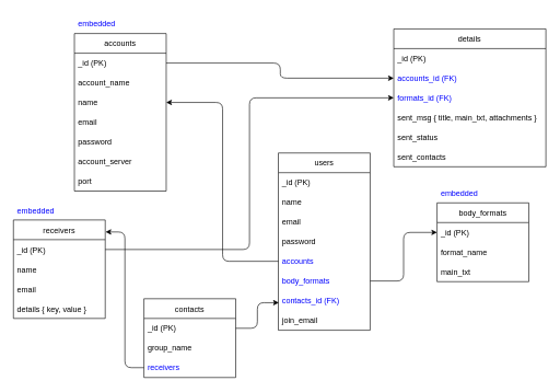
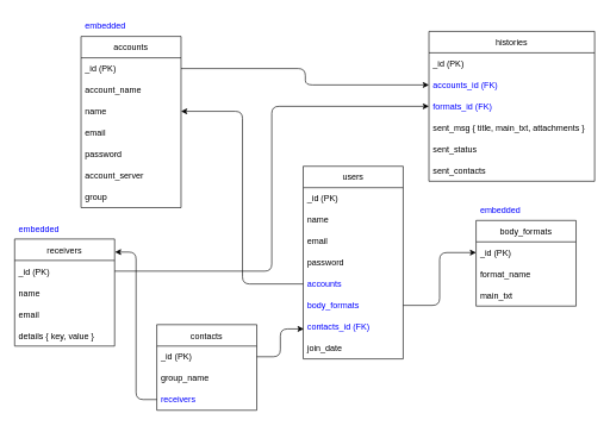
  <mxCell id="0" />
  <mxCell id="1" parent="0" />
  <mxCell id="2" value="users" style="swimlane;fontStyle=0;childLayout=stackLayout;horizontal=1;startSize=30;horizontalStack=0;resizeParent=1;resizeParentMax=0;resizeLast=0;collapsible=1;marginBottom=0;labelBackgroundColor=none;fontColor=#000000;strokeColor=#000000;fillColor=#FFFFFF;" parent="1" vertex="1"><mxGeometry x="424" y="232" width="140" height="270" as="geometry" /></mxCell>
  <mxCell id="3" value="_id (PK)" style="text;strokeColor=none;fillColor=none;align=left;verticalAlign=middle;spacingLeft=4;spacingRight=4;overflow=hidden;points=[[0,0.5],[1,0.5]];portConstraint=eastwest;rotatable=0;labelBackgroundColor=none;fontColor=#000000;" parent="2" vertex="1"><mxGeometry y="30" width="140" height="30" as="geometry" /></mxCell>
  <mxCell id="4" value="name" style="text;strokeColor=none;fillColor=none;align=left;verticalAlign=middle;spacingLeft=4;spacingRight=4;overflow=hidden;points=[[0,0.5],[1,0.5]];portConstraint=eastwest;rotatable=0;labelBackgroundColor=none;fontColor=#000000;" parent="2" vertex="1"><mxGeometry y="60" width="140" height="30" as="geometry" /></mxCell>
  <mxCell id="5" value="email" style="text;strokeColor=none;fillColor=none;align=left;verticalAlign=middle;spacingLeft=4;spacingRight=4;overflow=hidden;points=[[0,0.5],[1,0.5]];portConstraint=eastwest;rotatable=0;labelBackgroundColor=none;fontColor=#000000;" parent="2" vertex="1"><mxGeometry y="90" width="140" height="30" as="geometry" /></mxCell>
  <mxCell id="6" value="password" style="text;strokeColor=none;fillColor=none;align=left;verticalAlign=middle;spacingLeft=4;spacingRight=4;overflow=hidden;points=[[0,0.5],[1,0.5]];portConstraint=eastwest;rotatable=0;labelBackgroundColor=none;fontColor=#000000;" parent="2" vertex="1"><mxGeometry y="120" width="140" height="30" as="geometry" /></mxCell>
  <mxCell id="7" value="accounts" style="text;strokeColor=none;fillColor=none;align=left;verticalAlign=middle;spacingLeft=4;spacingRight=4;overflow=hidden;points=[[0,0.5],[1,0.5]];portConstraint=eastwest;rotatable=0;labelBackgroundColor=none;fontColor=#0000FF;" parent="2" vertex="1"><mxGeometry y="150" width="140" height="30" as="geometry" /></mxCell>
  <mxCell id="8" value="body_formats" style="text;strokeColor=none;fillColor=none;align=left;verticalAlign=middle;spacingLeft=4;spacingRight=4;overflow=hidden;points=[[0,0.5],[1,0.5]];portConstraint=eastwest;rotatable=0;labelBackgroundColor=none;fontColor=#0000FF;" parent="2" vertex="1"><mxGeometry y="180" width="140" height="30" as="geometry" /></mxCell>
  <mxCell id="9" value="contacts_id (FK)" style="text;strokeColor=none;fillColor=none;align=left;verticalAlign=middle;spacingLeft=4;spacingRight=4;overflow=hidden;points=[[0,0.5],[1,0.5]];portConstraint=eastwest;rotatable=0;labelBackgroundColor=none;fontColor=#0000FF;" parent="2" vertex="1"><mxGeometry y="210" width="140" height="30" as="geometry" /></mxCell>
- <mxCell id="10" value="join_email" style="text;strokeColor=none;fillColor=none;align=left;verticalAlign=middle;spacingLeft=4;spacingRight=4;overflow=hidden;points=[[0,0.5],[1,0.5]];portConstraint=eastwest;rotatable=0;labelBackgroundColor=none;fontColor=#000000;" parent="2" vertex="1"><mxGeometry y="240" width="140" height="30" as="geometry" /></mxCell>
+ <mxCell id="10" value="join_date" style="text;strokeColor=none;fillColor=none;align=left;verticalAlign=middle;spacingLeft=4;spacingRight=4;overflow=hidden;points=[[0,0.5],[1,0.5]];portConstraint=eastwest;rotatable=0;labelBackgroundColor=none;fontColor=#000000;" parent="2" vertex="1"><mxGeometry y="240" width="140" height="30" as="geometry" /></mxCell>
  <mxCell id="11" value="accounts" style="swimlane;fontStyle=0;childLayout=stackLayout;horizontal=1;startSize=30;horizontalStack=0;resizeParent=1;resizeParentMax=0;resizeLast=0;collapsible=1;marginBottom=0;labelBackgroundColor=none;fontColor=#000000;strokeColor=#000000;fillColor=#FFFFFF;" parent="1" vertex="1"><mxGeometry x="113" y="50" width="140" height="240" as="geometry" /></mxCell>
  <mxCell id="12" value="_id (PK)" style="text;strokeColor=none;fillColor=none;align=left;verticalAlign=middle;spacingLeft=4;spacingRight=4;overflow=hidden;points=[[0,0.5],[1,0.5]];portConstraint=eastwest;rotatable=0;labelBackgroundColor=none;fontColor=#000000;" parent="11" vertex="1"><mxGeometry y="30" width="140" height="30" as="geometry" /></mxCell>
  <mxCell id="13" value="account_name" style="text;strokeColor=none;fillColor=none;align=left;verticalAlign=middle;spacingLeft=4;spacingRight=4;overflow=hidden;points=[[0,0.5],[1,0.5]];portConstraint=eastwest;rotatable=0;labelBackgroundColor=none;fontColor=#000000;" parent="11" vertex="1"><mxGeometry y="60" width="140" height="30" as="geometry" /></mxCell>
  <mxCell id="14" value="name" style="text;strokeColor=none;fillColor=none;align=left;verticalAlign=middle;spacingLeft=4;spacingRight=4;overflow=hidden;points=[[0,0.5],[1,0.5]];portConstraint=eastwest;rotatable=0;labelBackgroundColor=none;fontColor=#000000;" parent="11" vertex="1"><mxGeometry y="90" width="140" height="30" as="geometry" /></mxCell>
  <mxCell id="15" value="email" style="text;strokeColor=none;fillColor=none;align=left;verticalAlign=middle;spacingLeft=4;spacingRight=4;overflow=hidden;points=[[0,0.5],[1,0.5]];portConstraint=eastwest;rotatable=0;labelBackgroundColor=none;fontColor=#000000;" parent="11" vertex="1"><mxGeometry y="120" width="140" height="30" as="geometry" /></mxCell>
  <mxCell id="16" value="password" style="text;strokeColor=none;fillColor=none;align=left;verticalAlign=middle;spacingLeft=4;spacingRight=4;overflow=hidden;points=[[0,0.5],[1,0.5]];portConstraint=eastwest;rotatable=0;labelBackgroundColor=none;fontColor=#000000;" parent="11" vertex="1"><mxGeometry y="150" width="140" height="30" as="geometry" /></mxCell>
  <mxCell id="17" value="account_server" style="text;strokeColor=none;fillColor=none;align=left;verticalAlign=middle;spacingLeft=4;spacingRight=4;overflow=hidden;points=[[0,0.5],[1,0.5]];portConstraint=eastwest;rotatable=0;labelBackgroundColor=none;fontColor=#000000;" parent="11" vertex="1"><mxGeometry y="180" width="140" height="30" as="geometry" /></mxCell>
- <mxCell id="18" value="port" style="text;strokeColor=none;fillColor=none;align=left;verticalAlign=middle;spacingLeft=4;spacingRight=4;overflow=hidden;points=[[0,0.5],[1,0.5]];portConstraint=eastwest;rotatable=0;labelBackgroundColor=none;fontColor=#000000;" parent="11" vertex="1"><mxGeometry y="210" width="140" height="30" as="geometry" /></mxCell>
+ <mxCell id="18" value="group" style="text;strokeColor=none;fillColor=none;align=left;verticalAlign=middle;spacingLeft=4;spacingRight=4;overflow=hidden;points=[[0,0.5],[1,0.5]];portConstraint=eastwest;rotatable=0;labelBackgroundColor=none;fontColor=#000000;" parent="11" vertex="1"><mxGeometry y="210" width="140" height="30" as="geometry" /></mxCell>
  <mxCell id="19" value="body_formats" style="swimlane;fontStyle=0;childLayout=stackLayout;horizontal=1;startSize=30;horizontalStack=0;resizeParent=1;resizeParentMax=0;resizeLast=0;collapsible=1;marginBottom=0;labelBackgroundColor=none;fontColor=#000000;strokeColor=#000000;fillColor=#FFFFFF;" parent="1" vertex="1"><mxGeometry x="666" y="308" width="140" height="120" as="geometry" /></mxCell>
  <mxCell id="20" value="_id (PK)" style="text;strokeColor=none;fillColor=none;align=left;verticalAlign=middle;spacingLeft=4;spacingRight=4;overflow=hidden;points=[[0,0.5],[1,0.5]];portConstraint=eastwest;rotatable=0;labelBackgroundColor=none;fontColor=#000000;" parent="19" vertex="1"><mxGeometry y="30" width="140" height="30" as="geometry" /></mxCell>
  <mxCell id="21" value="format_name" style="text;strokeColor=none;fillColor=none;align=left;verticalAlign=middle;spacingLeft=4;spacingRight=4;overflow=hidden;points=[[0,0.5],[1,0.5]];portConstraint=eastwest;rotatable=0;labelBackgroundColor=none;fontColor=#000000;" parent="19" vertex="1"><mxGeometry y="60" width="140" height="30" as="geometry" /></mxCell>
  <mxCell id="22" value="main_txt" style="text;strokeColor=none;fillColor=none;align=left;verticalAlign=middle;spacingLeft=4;spacingRight=4;overflow=hidden;points=[[0,0.5],[1,0.5]];portConstraint=eastwest;rotatable=0;labelBackgroundColor=none;fontColor=#000000;" parent="19" vertex="1"><mxGeometry y="90" width="140" height="30" as="geometry" /></mxCell>
  <mxCell id="23" value="" style="edgeStyle=elbowEdgeStyle;elbow=horizontal;endArrow=classic;html=1;fontColor=#000000;strokeColor=#000000;exitX=0;exitY=0.5;exitDx=0;exitDy=0;entryX=1;entryY=0.5;entryDx=0;entryDy=0;" parent="1" source="7" target="14" edge="1"><mxGeometry width="50" height="50" relative="1" as="geometry"><mxPoint x="520" y="207" as="sourcePoint" /><mxPoint x="267" y="129" as="targetPoint" /></mxGeometry></mxCell>
  <mxCell id="24" value="contacts" style="swimlane;fontStyle=0;childLayout=stackLayout;horizontal=1;startSize=30;horizontalStack=0;resizeParent=1;resizeParentMax=0;resizeLast=0;collapsible=1;marginBottom=0;labelBackgroundColor=none;fontColor=#000000;strokeColor=#000000;fillColor=#FFFFFF;" parent="1" vertex="1"><mxGeometry x="219" y="454" width="140" height="120" as="geometry" /></mxCell>
  <mxCell id="25" value="_id (PK)" style="text;strokeColor=none;fillColor=none;align=left;verticalAlign=middle;spacingLeft=4;spacingRight=4;overflow=hidden;points=[[0,0.5],[1,0.5]];portConstraint=eastwest;rotatable=0;labelBackgroundColor=none;fontColor=#000000;" parent="24" vertex="1"><mxGeometry y="30" width="140" height="30" as="geometry" /></mxCell>
  <mxCell id="26" value="group_name" style="text;strokeColor=none;fillColor=none;align=left;verticalAlign=middle;spacingLeft=4;spacingRight=4;overflow=hidden;points=[[0,0.5],[1,0.5]];portConstraint=eastwest;rotatable=0;labelBackgroundColor=none;fontColor=#000000;" parent="24" vertex="1"><mxGeometry y="60" width="140" height="30" as="geometry" /></mxCell>
  <mxCell id="27" value="receivers" style="text;strokeColor=none;fillColor=none;align=left;verticalAlign=middle;spacingLeft=4;spacingRight=4;overflow=hidden;points=[[0,0.5],[1,0.5]];portConstraint=eastwest;rotatable=0;labelBackgroundColor=none;fontColor=#0000FF;" parent="24" vertex="1"><mxGeometry y="90" width="140" height="30" as="geometry" /></mxCell>
  <mxCell id="28" value="" style="edgeStyle=elbowEdgeStyle;elbow=horizontal;endArrow=classic;html=1;fontColor=#000000;strokeColor=#000000;exitX=1;exitY=0.5;exitDx=0;exitDy=0;entryX=0.005;entryY=0.6;entryDx=0;entryDy=0;entryPerimeter=0;" parent="1" source="25" target="9" edge="1"><mxGeometry width="50" height="50" relative="1" as="geometry"><mxPoint x="524" y="497" as="sourcePoint" /><mxPoint x="384" y="474" as="targetPoint" /><Array as="points" /></mxGeometry></mxCell>
  <mxCell id="29" value="" style="edgeStyle=elbowEdgeStyle;elbow=horizontal;endArrow=classic;html=1;fontColor=#000000;strokeColor=#000000;exitX=1;exitY=0.5;exitDx=0;exitDy=0;entryX=0;entryY=0.5;entryDx=0;entryDy=0;" parent="1" source="8" target="20" edge="1"><mxGeometry width="50" height="50" relative="1" as="geometry"><mxPoint x="524" y="557" as="sourcePoint" /><mxPoint x="744" y="337" as="targetPoint" /><Array as="points" /></mxGeometry></mxCell>
  <mxCell id="30" value="embedded" style="text;strokeColor=none;fillColor=none;align=left;verticalAlign=middle;spacingLeft=4;spacingRight=4;overflow=hidden;points=[[0,0.5],[1,0.5]];portConstraint=eastwest;rotatable=0;labelBackgroundColor=none;fontColor=#0000FF;" parent="1" vertex="1"><mxGeometry x="113" y="20" width="80" height="30" as="geometry" /></mxCell>
  <mxCell id="31" value="embedded" style="text;strokeColor=none;fillColor=none;align=left;verticalAlign=middle;spacingLeft=4;spacingRight=4;overflow=hidden;points=[[0,0.5],[1,0.5]];portConstraint=eastwest;rotatable=0;labelBackgroundColor=none;fontColor=#0000FF;" parent="1" vertex="1"><mxGeometry x="666" y="278" width="80" height="30" as="geometry" /></mxCell>
- <mxCell id="32" value="details" style="swimlane;fontStyle=0;childLayout=stackLayout;horizontal=1;startSize=30;horizontalStack=0;resizeParent=1;resizeParentMax=0;resizeLast=0;collapsible=1;marginBottom=0;labelBackgroundColor=none;fontColor=#000000;strokeColor=#000000;fillColor=#FFFFFF;" parent="1" vertex="1"><mxGeometry x="600" y="43" width="232" height="210" as="geometry" /></mxCell>
+ <mxCell id="32" value="histories" style="swimlane;fontStyle=0;childLayout=stackLayout;horizontal=1;startSize=30;horizontalStack=0;resizeParent=1;resizeParentMax=0;resizeLast=0;collapsible=1;marginBottom=0;labelBackgroundColor=none;fontColor=#000000;strokeColor=#000000;fillColor=#FFFFFF;" parent="1" vertex="1"><mxGeometry x="600" y="43" width="232" height="210" as="geometry" /></mxCell>
  <mxCell id="33" value="_id (PK)" style="text;strokeColor=none;fillColor=none;align=left;verticalAlign=middle;spacingLeft=4;spacingRight=4;overflow=hidden;points=[[0,0.5],[1,0.5]];portConstraint=eastwest;rotatable=0;labelBackgroundColor=none;fontColor=#000000;" parent="32" vertex="1"><mxGeometry y="30" width="232" height="30" as="geometry" /></mxCell>
  <mxCell id="34" value="accounts_id (FK)" style="text;strokeColor=none;fillColor=none;align=left;verticalAlign=middle;spacingLeft=4;spacingRight=4;overflow=hidden;points=[[0,0.5],[1,0.5]];portConstraint=eastwest;rotatable=0;labelBackgroundColor=none;fontColor=#0000FF;" parent="32" vertex="1"><mxGeometry y="60" width="232" height="30" as="geometry" /></mxCell>
  <mxCell id="35" value="formats_id (FK)" style="text;strokeColor=none;fillColor=none;align=left;verticalAlign=middle;spacingLeft=4;spacingRight=4;overflow=hidden;points=[[0,0.5],[1,0.5]];portConstraint=eastwest;rotatable=0;labelBackgroundColor=none;fontColor=#0000FF;" parent="32" vertex="1"><mxGeometry y="90" width="232" height="30" as="geometry" /></mxCell>
  <mxCell id="36" value="sent_msg { title, main_txt, attachments }" style="text;strokeColor=none;fillColor=none;align=left;verticalAlign=middle;spacingLeft=4;spacingRight=4;overflow=hidden;points=[[0,0.5],[1,0.5]];portConstraint=eastwest;rotatable=0;labelBackgroundColor=none;fontColor=#000000;" parent="32" vertex="1"><mxGeometry y="120" width="232" height="30" as="geometry" /></mxCell>
  <mxCell id="37" value="sent_status" style="text;strokeColor=none;fillColor=none;align=left;verticalAlign=middle;spacingLeft=4;spacingRight=4;overflow=hidden;points=[[0,0.5],[1,0.5]];portConstraint=eastwest;rotatable=0;labelBackgroundColor=none;fontColor=#000000;" parent="32" vertex="1"><mxGeometry y="150" width="232" height="30" as="geometry" /></mxCell>
  <mxCell id="38" value="sent_contacts" style="text;strokeColor=none;fillColor=none;align=left;verticalAlign=middle;spacingLeft=4;spacingRight=4;overflow=hidden;points=[[0,0.5],[1,0.5]];portConstraint=eastwest;rotatable=0;labelBackgroundColor=none;fontColor=#000000;" parent="32" vertex="1"><mxGeometry y="180" width="232" height="30" as="geometry" /></mxCell>
  <mxCell id="39" value="" style="edgeStyle=elbowEdgeStyle;elbow=horizontal;endArrow=classic;html=1;fontColor=#000000;strokeColor=#000000;entryX=0;entryY=0.5;entryDx=0;entryDy=0;exitX=1;exitY=0.5;exitDx=0;exitDy=0;" parent="1" source="12" target="34" edge="1"><mxGeometry width="50" height="50" relative="1" as="geometry"><mxPoint x="664" y="377" as="sourcePoint" /><mxPoint x="748" y="225" as="targetPoint" /><Array as="points" /></mxGeometry></mxCell>
  <mxCell id="40" value="receivers" style="swimlane;fontStyle=0;childLayout=stackLayout;horizontal=1;startSize=30;horizontalStack=0;resizeParent=1;resizeParentMax=0;resizeLast=0;collapsible=1;marginBottom=0;labelBackgroundColor=none;fontColor=#000000;strokeColor=#000000;fillColor=#FFFFFF;" parent="1" vertex="1"><mxGeometry x="20" y="334" width="140" height="150" as="geometry" /></mxCell>
  <mxCell id="41" value="_id (PK)" style="text;strokeColor=none;fillColor=none;align=left;verticalAlign=middle;spacingLeft=4;spacingRight=4;overflow=hidden;points=[[0,0.5],[1,0.5]];portConstraint=eastwest;rotatable=0;labelBackgroundColor=none;fontColor=#000000;" parent="40" vertex="1"><mxGeometry y="30" width="140" height="30" as="geometry" /></mxCell>
  <mxCell id="42" value="name" style="text;strokeColor=none;fillColor=none;align=left;verticalAlign=middle;spacingLeft=4;spacingRight=4;overflow=hidden;points=[[0,0.5],[1,0.5]];portConstraint=eastwest;rotatable=0;labelBackgroundColor=none;fontColor=#000000;" parent="40" vertex="1"><mxGeometry y="60" width="140" height="30" as="geometry" /></mxCell>
  <mxCell id="43" value="email" style="text;strokeColor=none;fillColor=none;align=left;verticalAlign=middle;spacingLeft=4;spacingRight=4;overflow=hidden;points=[[0,0.5],[1,0.5]];portConstraint=eastwest;rotatable=0;labelBackgroundColor=none;fontColor=#000000;" parent="40" vertex="1"><mxGeometry y="90" width="140" height="30" as="geometry" /></mxCell>
  <mxCell id="44" value="details { key, value }" style="text;strokeColor=none;fillColor=none;align=left;verticalAlign=middle;spacingLeft=4;spacingRight=4;overflow=hidden;points=[[0,0.5],[1,0.5]];portConstraint=eastwest;rotatable=0;labelBackgroundColor=none;fontColor=#000000;" parent="40" vertex="1"><mxGeometry y="120" width="140" height="30" as="geometry" /></mxCell>
  <mxCell id="45" value="" style="edgeStyle=elbowEdgeStyle;elbow=horizontal;endArrow=classic;html=1;fontColor=#000000;strokeColor=#000000;entryX=1.004;entryY=0.122;entryDx=0;entryDy=0;entryPerimeter=0;" parent="1" source="27" target="40" edge="1"><mxGeometry width="50" height="50" relative="1" as="geometry"><mxPoint x="356" y="508" as="sourcePoint" /><mxPoint x="524.7" y="560" as="targetPoint" /><Array as="points" /></mxGeometry></mxCell>
  <mxCell id="46" value="embedded" style="text;strokeColor=none;fillColor=none;align=left;verticalAlign=middle;spacingLeft=4;spacingRight=4;overflow=hidden;points=[[0,0.5],[1,0.5]];portConstraint=eastwest;rotatable=0;labelBackgroundColor=none;fontColor=#0000FF;" parent="1" vertex="1"><mxGeometry x="20" y="304" width="80" height="30" as="geometry" /></mxCell>
  <mxCell id="47" value="" style="edgeStyle=elbowEdgeStyle;elbow=horizontal;endArrow=classic;html=1;fontColor=#000000;strokeColor=#000000;entryX=0;entryY=0.5;entryDx=0;entryDy=0;" parent="1" source="41" target="35" edge="1"><mxGeometry width="50" height="50" relative="1" as="geometry"><mxPoint x="353" y="195" as="sourcePoint" /><mxPoint x="688" y="243" as="targetPoint" /><Array as="points" /></mxGeometry></mxCell>
